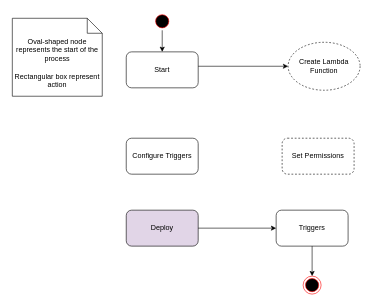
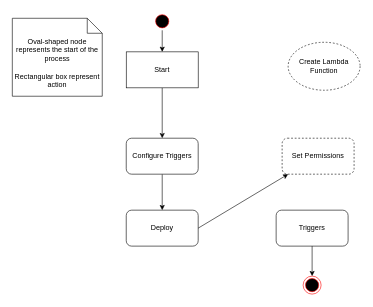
  <mxCell id="0" />
  <mxCell id="1" parent="0" />
  <mxCell id="2" value="" style="ellipse;shape=startState;fillColor=#000000;strokeColor=#ff0000;" vertex="1" parent="1"><mxGeometry x="255" y="20" width="30" height="30" as="geometry" /></mxCell>
  <mxCell id="3" value="Oval-shaped node represents the start of the process&lt;br&gt;&lt;br&gt;Rectangular box represent action" style="shape=note2;boundedLbl=1;whiteSpace=wrap;html=1;size=25;verticalAlign=top;align=center;" vertex="1" parent="1"><mxGeometry x="20" y="30" width="150" height="130" as="geometry" /></mxCell>
- <mxCell id="4" value="" style="endArrow=classic;html=1;rounded=0;exitX=0.975;exitY=0.4;exitDx=0;exitDy=0;exitPerimeter=0;" edge="1" parent="1" source="7" target="15"><mxGeometry width="50" height="50" relative="1" as="geometry"><mxPoint x="324.5" y="110" as="sourcePoint" /><mxPoint x="470" y="110" as="targetPoint" /></mxGeometry></mxCell>
+ <mxCell id="5" value="" style="endArrow=classic;html=1;rounded=0;" edge="1" parent="1" source="7" target="16"><mxGeometry width="50" height="50" relative="1" as="geometry"><mxPoint x="264.5" y="150" as="sourcePoint" /><mxPoint x="270" y="220" as="targetPoint" /></mxGeometry></mxCell>
  <mxCell id="6" value="Set Permissions" style="rounded=1;whiteSpace=wrap;html=1;dashed=1;" vertex="1" parent="1"><mxGeometry x="470" y="230" width="120" height="60" as="geometry" /></mxCell>
- <mxCell id="7" value="Start" style="rounded=1;whiteSpace=wrap;html=1;" vertex="1" parent="1"><mxGeometry x="210" y="86" width="120" height="60" as="geometry" /></mxCell>
- <mxCell id="8" value="Deploy" style="rounded=1;whiteSpace=wrap;html=1;fillColor=#e1d5e7;" vertex="1" parent="1"><mxGeometry x="210" y="350" width="120" height="60" as="geometry" /></mxCell>
+ <mxCell id="7" value="Start" style="whiteSpace=wrap;html=1;rounded=0;" vertex="1" parent="1"><mxGeometry x="210" y="86" width="120" height="60" as="geometry" /></mxCell>
+ <mxCell id="8" value="Deploy" style="rounded=1;whiteSpace=wrap;html=1;" vertex="1" parent="1"><mxGeometry x="210" y="350" width="120" height="60" as="geometry" /></mxCell>
+ <mxCell id="9" value="" style="endArrow=classic;html=1;rounded=0;exitX=0.5;exitY=1;exitDx=0;exitDy=0;" edge="1" parent="1" source="16" target="8"><mxGeometry width="50" height="50" relative="1" as="geometry"><mxPoint x="270" y="300" as="sourcePoint" /><mxPoint x="570" y="210" as="targetPoint" /></mxGeometry></mxCell>
  <mxCell id="10" value="Triggers" style="rounded=1;whiteSpace=wrap;html=1;" vertex="1" parent="1"><mxGeometry x="460" y="350" width="120" height="60" as="geometry" /></mxCell>
- <mxCell id="11" value="" style="endArrow=classic;html=1;rounded=0;exitX=1;exitY=0.5;exitDx=0;exitDy=0;entryX=0;entryY=0.5;entryDx=0;entryDy=0;" edge="1" parent="1" source="8" target="10"><mxGeometry width="50" height="50" relative="1" as="geometry"><mxPoint x="520" y="260" as="sourcePoint" /><mxPoint x="570" y="210" as="targetPoint" /></mxGeometry></mxCell>
+ <mxCell id="11" value="" style="endArrow=classic;html=1;rounded=0;exitX=1;exitY=0.5;exitDx=0;exitDy=0;" edge="1" parent="1" source="8" target="6"><mxGeometry width="50" height="50" relative="1" as="geometry"><mxPoint x="520" y="260" as="sourcePoint" /><mxPoint x="570" y="210" as="targetPoint" /></mxGeometry></mxCell>
  <mxCell id="12" value="" style="ellipse;shape=endState;fillColor=#000000;strokeColor=#ff0000" vertex="1" parent="1"><mxGeometry x="505" y="460" width="30" height="30" as="geometry" /></mxCell>
  <mxCell id="13" value="" style="endArrow=classic;html=1;rounded=0;exitX=0.5;exitY=1;exitDx=0;exitDy=0;entryX=0.5;entryY=0;entryDx=0;entryDy=0;" edge="1" parent="1" source="10" target="12"><mxGeometry width="50" height="50" relative="1" as="geometry"><mxPoint x="520" y="260" as="sourcePoint" /><mxPoint x="570" y="210" as="targetPoint" /></mxGeometry></mxCell>
  <mxCell id="14" value="" style="endArrow=classic;html=1;rounded=0;exitX=0.5;exitY=1;exitDx=0;exitDy=0;" edge="1" parent="1" source="2" target="7"><mxGeometry width="50" height="50" relative="1" as="geometry"><mxPoint x="290" y="50" as="sourcePoint" /><mxPoint x="265" y="80" as="targetPoint" /></mxGeometry></mxCell>
  <mxCell id="15" value="Create Lambda Function" style="ellipse;whiteSpace=wrap;html=1;dashed=1;" vertex="1" parent="1"><mxGeometry x="480" y="70" width="120" height="80" as="geometry" /></mxCell>
  <mxCell id="16" value="Configure Triggers" style="rounded=1;whiteSpace=wrap;html=1;" vertex="1" parent="1"><mxGeometry x="210" y="230" width="120" height="60" as="geometry" /></mxCell>
